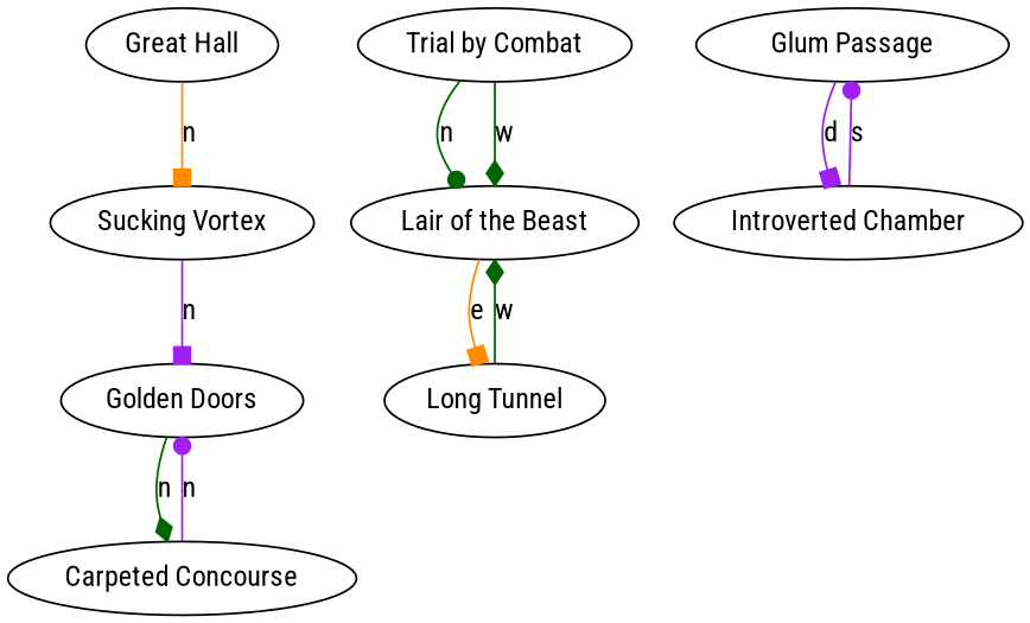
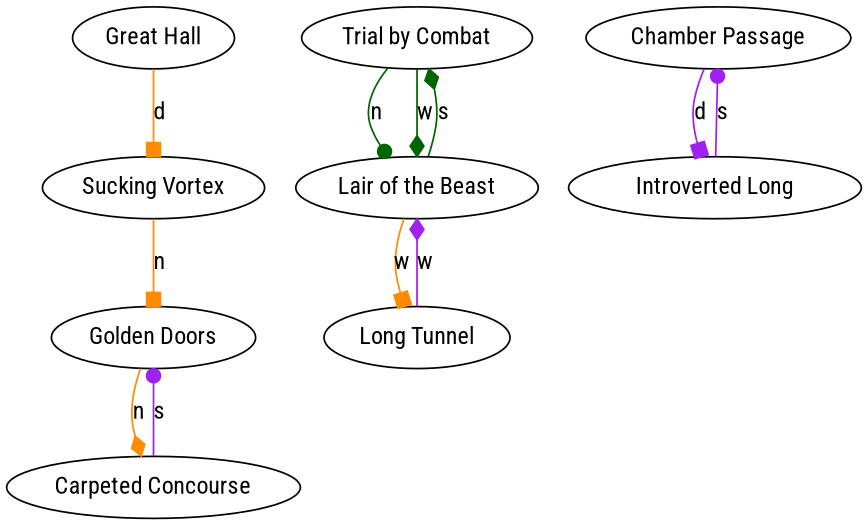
  digraph {
    fontname="Roboto Condensed"
    node [fontname="Roboto Condensed"]
    edge [arrowhead=box color=darkgreen fontname="Roboto Condensed"]
    n1 [label="Great Hall"]
    n2 [label="Sucking Vortex"]
    n3 [label="Golden Doors"]
    n4 [label="Carpeted Concourse"]
    n5 [label="Trial by Combat"]
    n6 [label="Lair of the Beast"]
    n7 [label="Long Tunnel"]
-   n8 [label="Glum Passage"]
-   n9 [label="Introverted Chamber"]
-   n1 -> n2 [color=darkorange label=n]
-   n2 -> n3 [color=purple label=n]
-   n3 -> n4 [arrowhead=diamond label=n]
-   n4 -> n3 [arrowhead=dot color=purple label=n]
+   n8 [label="Chamber Passage"]
+   n9 [label="Introverted Long"]
+   n1 -> n2 [color=darkorange label=d]
+   n2 -> n3 [color=darkorange label=n]
+   n3 -> n4 [arrowhead=diamond color=darkorange label=n]
+   n4 -> n3 [arrowhead=dot color=purple label=s]
    n5 -> n6 [arrowhead=dot label=n]
    n5 -> n6 [arrowhead=diamond label=w]
-   n6 -> n7 [color=darkorange label=e]
-   n7 -> n6 [arrowhead=diamond label=w]
+   n6 -> n5 [arrowhead=diamond label=s]
+   n6 -> n7 [color=darkorange label=w]
+   n7 -> n6 [arrowhead=diamond color=purple label=w]
    n8 -> n9 [color=purple label=d]
    n9 -> n8 [arrowhead=dot color=purple label=s]
  }
